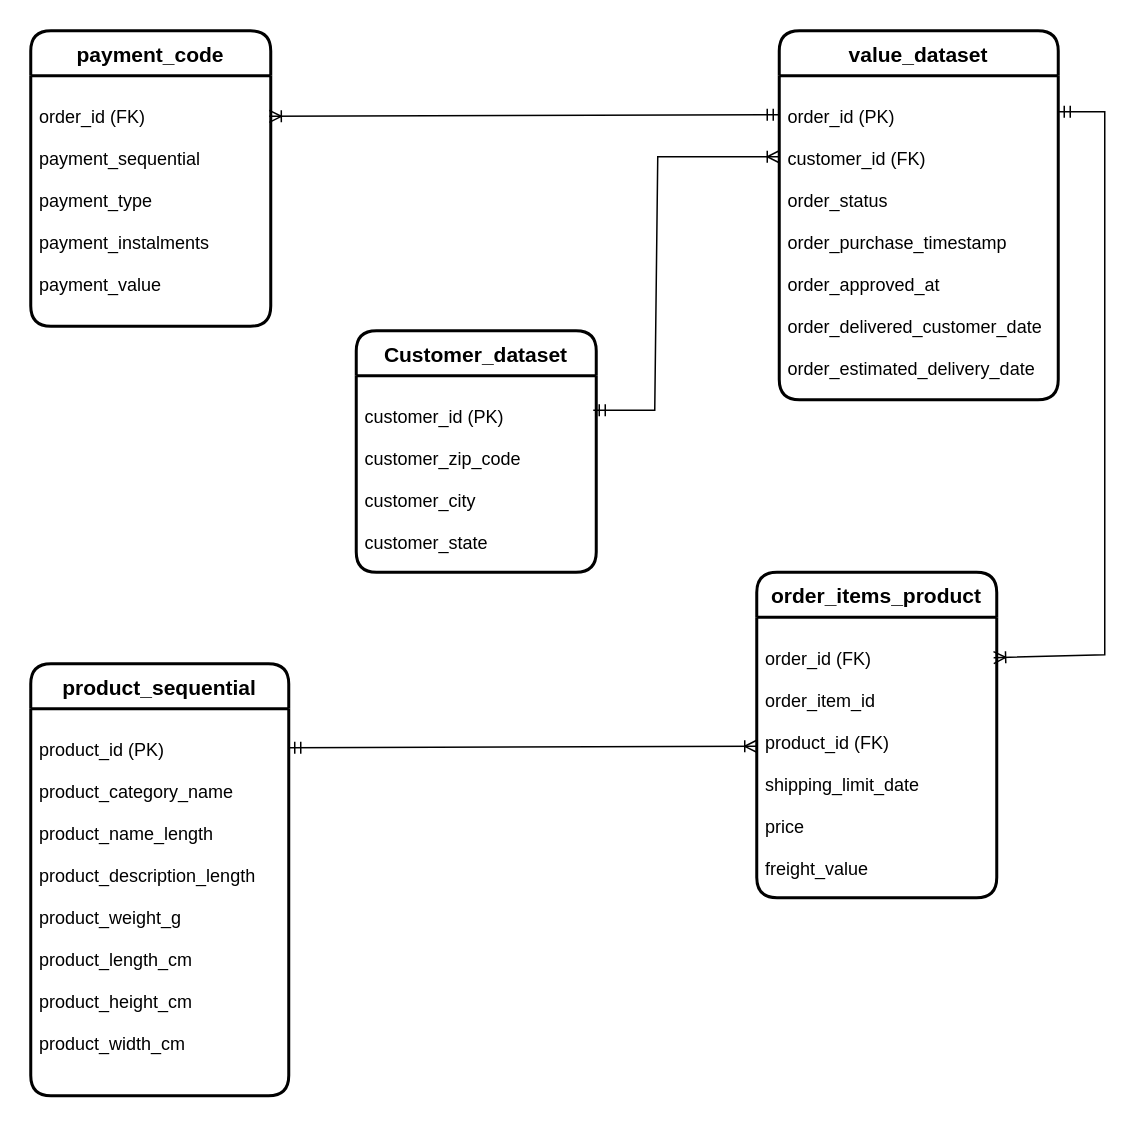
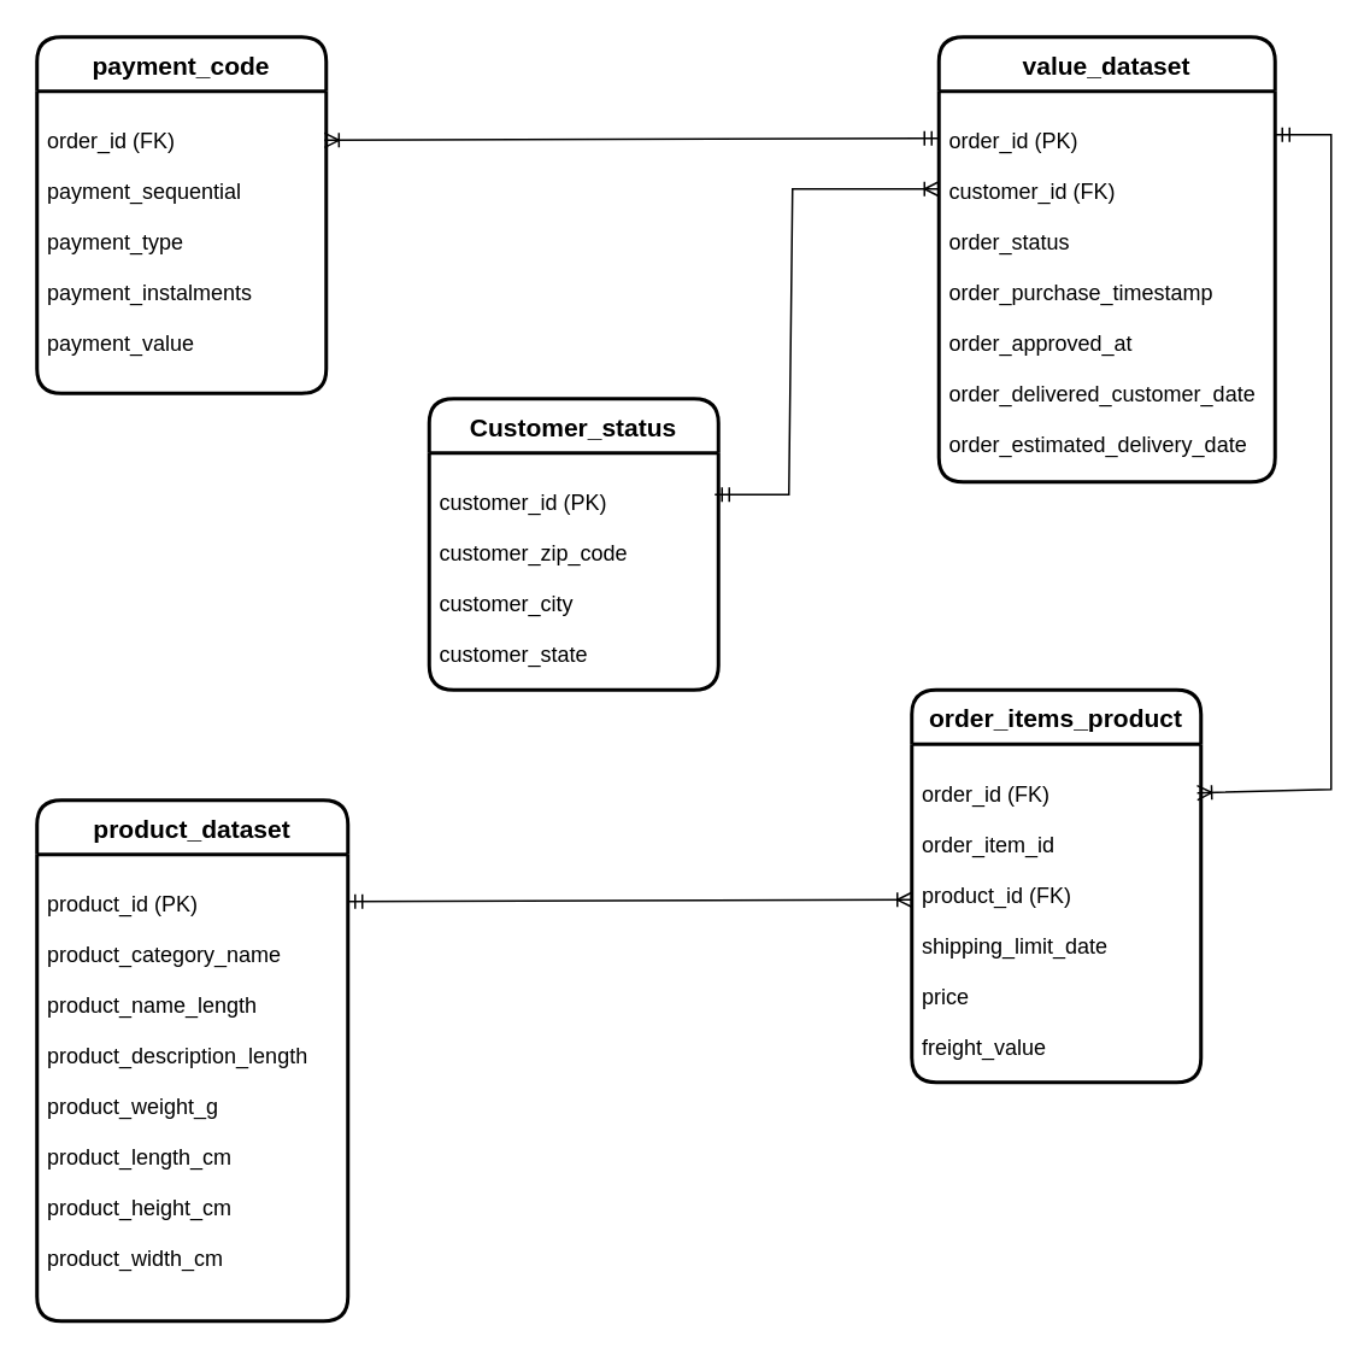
  <mxCell id="0" />
  <mxCell id="1" parent="0" />
- <mxCell id="2" value="Customer_dataset" style="swimlane;childLayout=stackLayout;horizontal=1;startSize=30;horizontalStack=0;rounded=1;fontSize=14;fontStyle=1;strokeWidth=2;resizeParent=0;resizeLast=1;shadow=0;dashed=0;align=center;" vertex="1" parent="1"><mxGeometry x="237" y="220" width="160" height="161" as="geometry" /></mxCell>
+ <mxCell id="2" value="Customer_status" style="swimlane;childLayout=stackLayout;horizontal=1;startSize=30;horizontalStack=0;rounded=1;fontSize=14;fontStyle=1;strokeWidth=2;resizeParent=0;resizeLast=1;shadow=0;dashed=0;align=center;" vertex="1" parent="1"><mxGeometry x="237" y="220" width="160" height="161" as="geometry" /></mxCell>
  <mxCell id="3" value="&#10;customer_id (PK)&#10;&#10;customer_zip_code&#10;&#10;customer_city&#10;&#10;customer_state" style="align=left;strokeColor=none;fillColor=none;spacingLeft=4;fontSize=12;verticalAlign=top;resizable=0;rotatable=0;part=1;" vertex="1" parent="2"><mxGeometry y="30" width="160" height="131" as="geometry" /></mxCell>
  <mxCell id="4" value="payment_code" style="swimlane;childLayout=stackLayout;horizontal=1;startSize=30;horizontalStack=0;rounded=1;fontSize=14;fontStyle=1;strokeWidth=2;resizeParent=0;resizeLast=1;shadow=0;dashed=0;align=center;" vertex="1" parent="1"><mxGeometry x="20" y="20" width="160" height="197" as="geometry" /></mxCell>
  <mxCell id="5" value="&#10;order_id (FK)&#10;&#10;payment_sequential&#10;&#10;payment_type&#10;&#10;payment_instalments&#10;&#10;payment_value" style="align=left;strokeColor=none;fillColor=none;spacingLeft=4;fontSize=12;verticalAlign=top;resizable=0;rotatable=0;part=1;" vertex="1" parent="4"><mxGeometry y="30" width="160" height="167" as="geometry" /></mxCell>
  <mxCell id="6" value="value_dataset" style="swimlane;childLayout=stackLayout;horizontal=1;startSize=30;horizontalStack=0;rounded=1;fontSize=14;fontStyle=1;strokeWidth=2;resizeParent=0;resizeLast=1;shadow=0;dashed=0;align=center;" vertex="1" parent="1"><mxGeometry x="519" y="20" width="186" height="246" as="geometry" /></mxCell>
  <mxCell id="7" value="&#10;order_id (PK)&#10;&#10;customer_id (FK)&#10;&#10;order_status&#10;&#10;order_purchase_timestamp&#10;&#10;order_approved_at&#10;&#10;order_delivered_customer_date&#10;&#10;order_estimated_delivery_date" style="align=left;strokeColor=none;fillColor=none;spacingLeft=4;fontSize=12;verticalAlign=top;resizable=0;rotatable=0;part=1;" vertex="1" parent="6"><mxGeometry y="30" width="186" height="216" as="geometry" /></mxCell>
  <mxCell id="8" value="order_items_product" style="swimlane;childLayout=stackLayout;horizontal=1;startSize=30;horizontalStack=0;rounded=1;fontSize=14;fontStyle=1;strokeWidth=2;resizeParent=0;resizeLast=1;shadow=0;dashed=0;align=center;" vertex="1" parent="1"><mxGeometry x="504" y="381" width="160" height="217" as="geometry" /></mxCell>
  <mxCell id="9" value="&#10;order_id (FK)&#10;&#10;order_item_id &#10;&#10;product_id (FK)&#10;&#10;shipping_limit_date&#10;&#10;price&#10;&#10;freight_value" style="align=left;strokeColor=none;fillColor=none;spacingLeft=4;fontSize=12;verticalAlign=top;resizable=0;rotatable=0;part=1;" vertex="1" parent="8"><mxGeometry y="30" width="160" height="187" as="geometry" /></mxCell>
- <mxCell id="10" value="product_sequential" style="swimlane;childLayout=stackLayout;horizontal=1;startSize=30;horizontalStack=0;rounded=1;fontSize=14;fontStyle=1;strokeWidth=2;resizeParent=0;resizeLast=1;shadow=0;dashed=0;align=center;" vertex="1" parent="1"><mxGeometry x="20" y="442" width="172" height="288" as="geometry" /></mxCell>
+ <mxCell id="10" value="product_dataset" style="swimlane;childLayout=stackLayout;horizontal=1;startSize=30;horizontalStack=0;rounded=1;fontSize=14;fontStyle=1;strokeWidth=2;resizeParent=0;resizeLast=1;shadow=0;dashed=0;align=center;" vertex="1" parent="1"><mxGeometry x="20" y="442" width="172" height="288" as="geometry" /></mxCell>
  <mxCell id="11" value="&#10;product_id (PK)&#10;&#10;product_category_name&#10;&#10;product_name_length&#10;&#10;product_description_length&#10;&#10;product_weight_g&#10;&#10;product_length_cm&#10;&#10;product_height_cm&#10;&#10;product_width_cm" style="align=left;strokeColor=none;fillColor=none;spacingLeft=4;fontSize=12;verticalAlign=top;resizable=0;rotatable=0;part=1;" vertex="1" parent="10"><mxGeometry y="30" width="172" height="258" as="geometry" /></mxCell>
  <mxCell id="12" value="" style="fontSize=12;html=1;endArrow=ERoneToMany;startArrow=ERmandOne;rounded=0;entryX=0;entryY=0.25;entryDx=0;entryDy=0;" edge="1" parent="1" target="7"><mxGeometry width="100" height="100" relative="1" as="geometry"><mxPoint x="395" y="273" as="sourcePoint" /><mxPoint x="333" y="1" as="targetPoint" /><Array as="points"><mxPoint x="436" y="273" /><mxPoint x="438" y="104" /></Array></mxGeometry></mxCell>
  <mxCell id="13" value="" style="fontSize=12;html=1;endArrow=ERoneToMany;startArrow=ERmandOne;rounded=0;entryX=0.994;entryY=0.162;entryDx=0;entryDy=0;entryPerimeter=0;exitX=0;exitY=0.12;exitDx=0;exitDy=0;exitPerimeter=0;" edge="1" parent="1" source="7" target="5"><mxGeometry width="100" height="100" relative="1" as="geometry"><mxPoint x="312" y="131" as="sourcePoint" /><mxPoint x="429" y="31" as="targetPoint" /></mxGeometry></mxCell>
  <mxCell id="14" value="" style="fontSize=12;html=1;endArrow=ERoneToMany;startArrow=ERmandOne;rounded=0;exitX=1;exitY=0.111;exitDx=0;exitDy=0;exitPerimeter=0;entryX=0.987;entryY=0.144;entryDx=0;entryDy=0;entryPerimeter=0;" edge="1" parent="1" source="7" target="9"><mxGeometry width="100" height="100" relative="1" as="geometry"><mxPoint x="704" y="71" as="sourcePoint" /><mxPoint x="804" y="-29" as="targetPoint" /><Array as="points"><mxPoint x="736" y="74" /><mxPoint x="736" y="436" /></Array></mxGeometry></mxCell>
  <mxCell id="15" value="" style="fontSize=12;html=1;endArrow=ERoneToMany;startArrow=ERmandOne;rounded=0;exitX=1;exitY=0.101;exitDx=0;exitDy=0;exitPerimeter=0;entryX=0;entryY=0.46;entryDx=0;entryDy=0;entryPerimeter=0;" edge="1" parent="1" source="11" target="9"><mxGeometry width="100" height="100" relative="1" as="geometry"><mxPoint x="259" y="501" as="sourcePoint" /><mxPoint x="494" y="421" as="targetPoint" /></mxGeometry></mxCell>
